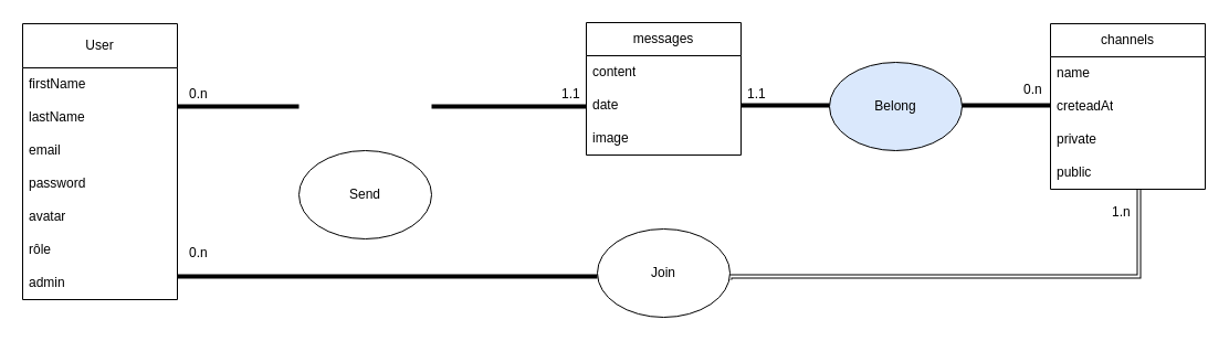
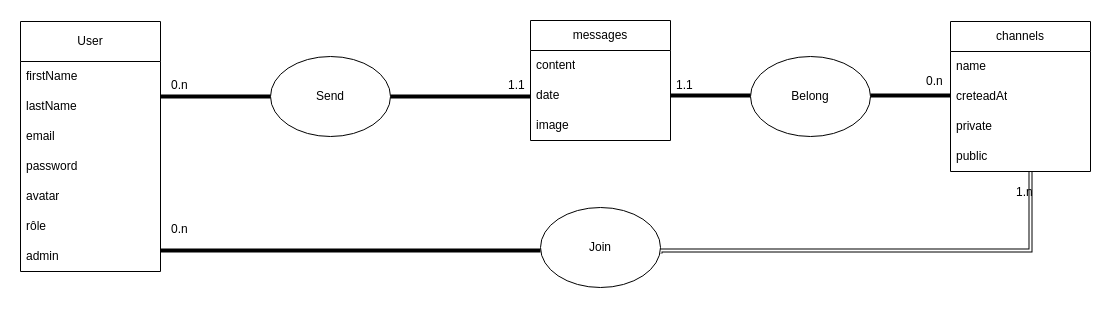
  <mxCell id="0" />
  <mxCell id="1" parent="0" />
  <mxCell id="2" value="" style="shape=filledEdge;curved=0;rounded=0;fixDash=1;endArrow=none;strokeWidth=4;fillColor=#ffffff;edgeStyle=orthogonalEdgeStyle;html=1;" edge="1" parent="1" target="19"><mxGeometry width="60" height="40" relative="1" as="geometry"><mxPoint x="660" y="253" as="sourcePoint" /><mxPoint x="1029.94" y="210" as="targetPoint" /><Array as="points"><mxPoint x="660" y="250" /><mxPoint x="1030" y="250" /></Array></mxGeometry></mxCell>
  <mxCell id="3" value="User" style="swimlane;fontStyle=0;childLayout=stackLayout;horizontal=1;startSize=40;horizontalStack=0;resizeParent=1;resizeParentMax=0;resizeLast=0;collapsible=1;marginBottom=0;whiteSpace=wrap;html=1;swimlaneFillColor=none;" vertex="1" parent="1"><mxGeometry x="20" y="21" width="140" height="250" as="geometry"><mxRectangle x="40" y="40" width="70" height="30" as="alternateBounds" /></mxGeometry></mxCell>
  <mxCell id="4" value="firstName" style="text;strokeColor=none;fillColor=none;align=left;verticalAlign=middle;spacingLeft=4;spacingRight=4;overflow=hidden;points=[[0,0.5],[1,0.5]];portConstraint=eastwest;rotatable=0;whiteSpace=wrap;html=1;" vertex="1" parent="3"><mxGeometry y="40" width="140" height="30" as="geometry" /></mxCell>
  <mxCell id="5" value="lastName" style="text;strokeColor=none;fillColor=none;align=left;verticalAlign=middle;spacingLeft=4;spacingRight=4;overflow=hidden;points=[[0,0.5],[1,0.5]];portConstraint=eastwest;rotatable=0;whiteSpace=wrap;html=1;" vertex="1" parent="3"><mxGeometry y="70" width="140" height="30" as="geometry" /></mxCell>
  <mxCell id="6" value="email" style="text;strokeColor=none;fillColor=none;align=left;verticalAlign=middle;spacingLeft=4;spacingRight=4;overflow=hidden;points=[[0,0.5],[1,0.5]];portConstraint=eastwest;rotatable=0;whiteSpace=wrap;html=1;" vertex="1" parent="3"><mxGeometry y="100" width="140" height="30" as="geometry" /></mxCell>
  <mxCell id="7" value="password" style="text;strokeColor=none;fillColor=none;align=left;verticalAlign=middle;spacingLeft=4;spacingRight=4;overflow=hidden;points=[[0,0.5],[1,0.5]];portConstraint=eastwest;rotatable=0;whiteSpace=wrap;html=1;" vertex="1" parent="3"><mxGeometry y="130" width="140" height="30" as="geometry" /></mxCell>
  <mxCell id="8" value="avatar" style="text;strokeColor=none;fillColor=none;align=left;verticalAlign=middle;spacingLeft=4;spacingRight=4;overflow=hidden;points=[[0,0.5],[1,0.5]];portConstraint=eastwest;rotatable=0;whiteSpace=wrap;html=1;" vertex="1" parent="3"><mxGeometry y="160" width="140" height="30" as="geometry" /></mxCell>
  <mxCell id="9" value="rôle" style="text;strokeColor=none;fillColor=none;align=left;verticalAlign=middle;spacingLeft=4;spacingRight=4;overflow=hidden;points=[[0,0.5],[1,0.5]];portConstraint=eastwest;rotatable=0;whiteSpace=wrap;html=1;" vertex="1" parent="3"><mxGeometry y="190" width="140" height="30" as="geometry" /></mxCell>
  <mxCell id="10" value="admin" style="text;strokeColor=none;fillColor=none;align=left;verticalAlign=middle;spacingLeft=4;spacingRight=4;overflow=hidden;points=[[0,0.5],[1,0.5]];portConstraint=eastwest;rotatable=0;whiteSpace=wrap;html=1;" vertex="1" parent="3"><mxGeometry y="220" width="140" height="30" as="geometry" /></mxCell>
  <mxCell id="11" value="messages" style="swimlane;fontStyle=0;childLayout=stackLayout;horizontal=1;startSize=30;horizontalStack=0;resizeParent=1;resizeParentMax=0;resizeLast=0;collapsible=1;marginBottom=0;whiteSpace=wrap;html=1;" vertex="1" parent="1"><mxGeometry x="530" y="20" width="140" height="120" as="geometry" /></mxCell>
  <mxCell id="12" value="content" style="text;strokeColor=none;fillColor=none;align=left;verticalAlign=middle;spacingLeft=4;spacingRight=4;overflow=hidden;points=[[0,0.5],[1,0.5]];portConstraint=eastwest;rotatable=0;whiteSpace=wrap;html=1;" vertex="1" parent="11"><mxGeometry y="30" width="140" height="30" as="geometry" /></mxCell>
  <mxCell id="13" value="date" style="text;strokeColor=none;fillColor=none;align=left;verticalAlign=middle;spacingLeft=4;spacingRight=4;overflow=hidden;points=[[0,0.5],[1,0.5]];portConstraint=eastwest;rotatable=0;whiteSpace=wrap;html=1;" vertex="1" parent="11"><mxGeometry y="60" width="140" height="30" as="geometry" /></mxCell>
  <mxCell id="14" value="image" style="text;strokeColor=none;fillColor=none;align=left;verticalAlign=middle;spacingLeft=4;spacingRight=4;overflow=hidden;points=[[0,0.5],[1,0.5]];portConstraint=eastwest;rotatable=0;whiteSpace=wrap;html=1;" vertex="1" parent="11"><mxGeometry y="90" width="140" height="30" as="geometry" /></mxCell>
  <mxCell id="15" value="channels" style="swimlane;fontStyle=0;childLayout=stackLayout;horizontal=1;startSize=30;horizontalStack=0;resizeParent=1;resizeParentMax=0;resizeLast=0;collapsible=1;marginBottom=0;whiteSpace=wrap;html=1;" vertex="1" parent="1"><mxGeometry x="950" y="21" width="140" height="150" as="geometry" /></mxCell>
  <mxCell id="16" value="name" style="text;strokeColor=none;fillColor=none;align=left;verticalAlign=middle;spacingLeft=4;spacingRight=4;overflow=hidden;points=[[0,0.5],[1,0.5]];portConstraint=eastwest;rotatable=0;whiteSpace=wrap;html=1;" vertex="1" parent="15"><mxGeometry y="30" width="140" height="30" as="geometry" /></mxCell>
  <mxCell id="17" value="creteadAt" style="text;strokeColor=none;fillColor=none;align=left;verticalAlign=middle;spacingLeft=4;spacingRight=4;overflow=hidden;points=[[0,0.5],[1,0.5]];portConstraint=eastwest;rotatable=0;whiteSpace=wrap;html=1;" vertex="1" parent="15"><mxGeometry y="60" width="140" height="30" as="geometry" /></mxCell>
  <mxCell id="18" value="private" style="text;strokeColor=none;fillColor=none;align=left;verticalAlign=middle;spacingLeft=4;spacingRight=4;overflow=hidden;points=[[0,0.5],[1,0.5]];portConstraint=eastwest;rotatable=0;whiteSpace=wrap;html=1;" vertex="1" parent="15"><mxGeometry y="90" width="140" height="30" as="geometry" /></mxCell>
  <mxCell id="19" value="public" style="text;strokeColor=none;fillColor=none;align=left;verticalAlign=middle;spacingLeft=4;spacingRight=4;overflow=hidden;points=[[0,0.5],[1,0.5]];portConstraint=eastwest;rotatable=0;whiteSpace=wrap;html=1;" vertex="1" parent="15"><mxGeometry y="120" width="140" height="30" as="geometry" /></mxCell>
- <mxCell id="20" value="Send" style="ellipse;whiteSpace=wrap;html=1;" vertex="1" parent="1"><mxGeometry x="270" y="136" width="120" height="80" as="geometry" /></mxCell>
+ <mxCell id="20" value="Send" style="ellipse;whiteSpace=wrap;html=1;" vertex="1" parent="1"><mxGeometry x="270" y="56" width="120" height="80" as="geometry" /></mxCell>
  <mxCell id="21" value="0.n" style="text;strokeColor=none;fillColor=none;align=left;verticalAlign=top;spacingLeft=4;spacingRight=4;overflow=hidden;rotatable=0;points=[[0,0.5],[1,0.5]];portConstraint=eastwest;whiteSpace=wrap;html=1;" vertex="1" parent="1"><mxGeometry x="165" y="71" width="30" height="26" as="geometry" /></mxCell>
  <mxCell id="22" value="1.1" style="text;strokeColor=none;fillColor=none;align=left;verticalAlign=top;spacingLeft=4;spacingRight=4;overflow=hidden;rotatable=0;points=[[0,0.5],[1,0.5]];portConstraint=eastwest;whiteSpace=wrap;html=1;" vertex="1" parent="1"><mxGeometry x="502" y="71" width="30" height="26" as="geometry" /></mxCell>
  <mxCell id="23" value="" style="line;strokeWidth=4;html=1;perimeter=backbonePerimeter;points=[];outlineConnect=0;strokeColor=default;fillColor=default;" vertex="1" parent="1"><mxGeometry x="160" y="91" width="110" height="10" as="geometry" /></mxCell>
  <mxCell id="24" value="" style="line;strokeWidth=4;html=1;perimeter=backbonePerimeter;points=[];outlineConnect=0;strokeColor=default;fillColor=default;" vertex="1" parent="1"><mxGeometry x="390" y="91" width="140" height="10" as="geometry" /></mxCell>
  <mxCell id="25" value="" style="line;strokeWidth=4;html=1;perimeter=backbonePerimeter;points=[];outlineConnect=0;strokeColor=default;fillColor=default;" vertex="1" parent="1"><mxGeometry x="670" y="90" width="280" height="10" as="geometry" /></mxCell>
- <mxCell id="26" value="Belong" style="ellipse;whiteSpace=wrap;html=1;fillColor=#dae8fc;" vertex="1" parent="1"><mxGeometry x="750" y="56" width="120" height="80" as="geometry" /></mxCell>
+ <mxCell id="26" value="Belong" style="ellipse;whiteSpace=wrap;html=1;" vertex="1" parent="1"><mxGeometry x="750" y="56" width="120" height="80" as="geometry" /></mxCell>
  <mxCell id="27" value="1.1" style="text;strokeColor=none;fillColor=none;align=left;verticalAlign=top;spacingLeft=4;spacingRight=4;overflow=hidden;rotatable=0;points=[[0,0.5],[1,0.5]];portConstraint=eastwest;whiteSpace=wrap;html=1;" vertex="1" parent="1"><mxGeometry x="670" y="71" width="30" height="26" as="geometry" /></mxCell>
  <mxCell id="28" value="0.n" style="text;strokeColor=none;fillColor=none;align=left;verticalAlign=top;spacingLeft=4;spacingRight=4;overflow=hidden;rotatable=0;points=[[0,0.5],[1,0.5]];portConstraint=eastwest;whiteSpace=wrap;html=1;" vertex="1" parent="1"><mxGeometry x="920" y="67" width="30" height="26" as="geometry" /></mxCell>
  <mxCell id="29" value="Join" style="ellipse;whiteSpace=wrap;html=1;strokeColor=default;fillColor=default;" vertex="1" parent="1"><mxGeometry x="540" y="207" width="120" height="80" as="geometry" /></mxCell>
  <mxCell id="30" value="0.n" style="text;strokeColor=none;fillColor=none;align=left;verticalAlign=top;spacingLeft=4;spacingRight=4;overflow=hidden;rotatable=0;points=[[0,0.5],[1,0.5]];portConstraint=eastwest;whiteSpace=wrap;html=1;" vertex="1" parent="1"><mxGeometry x="165" y="215" width="30" height="26" as="geometry" /></mxCell>
  <mxCell id="31" value="" style="line;strokeWidth=4;html=1;perimeter=backbonePerimeter;points=[];outlineConnect=0;strokeColor=default;fillColor=default;" vertex="1" parent="1"><mxGeometry x="160" y="242" width="380" height="16" as="geometry" /></mxCell>
- <mxCell id="32" value="1.n" style="text;strokeColor=none;fillColor=none;align=left;verticalAlign=top;spacingLeft=4;spacingRight=4;overflow=hidden;rotatable=0;points=[[0,0.5],[1,0.5]];portConstraint=eastwest;whiteSpace=wrap;html=1;" vertex="1" parent="1"><mxGeometry x="1000" y="178" width="30" height="26" as="geometry" /></mxCell>
+ <mxCell id="32" value="1.n" style="text;strokeColor=none;fillColor=none;align=left;verticalAlign=top;spacingLeft=4;spacingRight=4;overflow=hidden;rotatable=0;points=[[0,0.5],[1,0.5]];portConstraint=eastwest;whiteSpace=wrap;html=1;" vertex="1" parent="1"><mxGeometry x="1010" y="178" width="30" height="26" as="geometry" /></mxCell>
